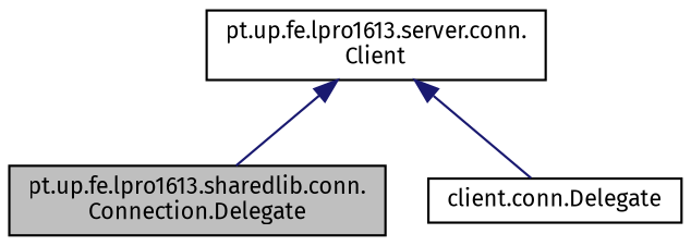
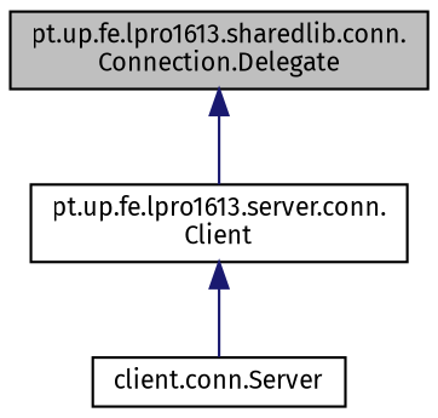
  digraph {
    fontname="Fira Sans"
    node [color=black fillcolor=white fontname="Fira Sans" fontsize=10 shape=record style=filled]
    edge [color=midnightblue dir=back fontname="Fira Sans" fontsize=10 labelfontname=Helvetica labelfontsize=10 style=solid]
    n1 [fillcolor=grey75 fontcolor=black height=0.2 label="pt.up.fe.lpro1613.sharedlib.conn.\lConnection.Delegate" width=0.4]
    n2 [height=0.2 label="pt.up.fe.lpro1613.server.conn.\lClient" width=0.4]
-   n3 [height=0.2 label="client.conn.Delegate" width=0.4]
-   n2 -> n1
+   n3 [height=0.2 label="client.conn.Server" width=0.4]
+   n1 -> n2
    n2 -> n3
  }
